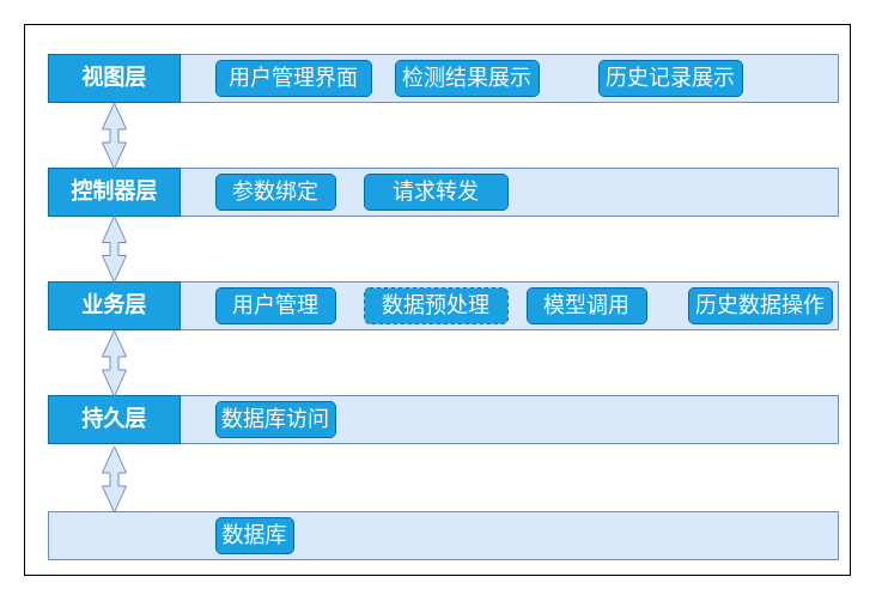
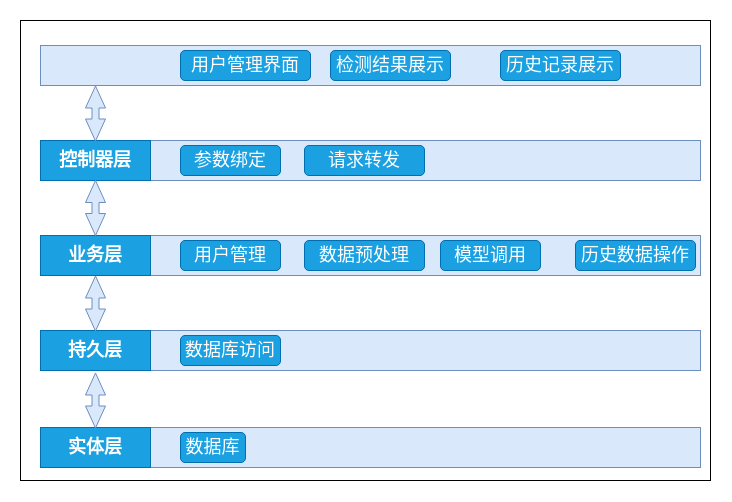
  <mxCell id="0" />
  <mxCell id="1" parent="0" />
  <mxCell id="2" value="" style="rounded=0;whiteSpace=wrap;html=1;" vertex="1" parent="1"><mxGeometry x="20" y="20" width="690" height="460" as="geometry" /></mxCell>
  <mxCell id="3" value="" style="rounded=0;whiteSpace=wrap;html=1;fillColor=#dae8fc;strokeColor=#6c8ebf;" vertex="1" parent="1"><mxGeometry x="40" y="45" width="660" height="40" as="geometry" /></mxCell>
- <mxCell id="4" value="&lt;font style=&quot;font-size: 18px&quot;&gt;&lt;b&gt;视图层&lt;/b&gt;&lt;/font&gt;" style="rounded=0;whiteSpace=wrap;html=1;fillColor=#1ba1e2;strokeColor=#006EAF;fontColor=#ffffff;" vertex="1" parent="1"><mxGeometry x="40" y="45" width="110" height="40" as="geometry" /></mxCell>
  <mxCell id="5" value="用户管理界面" style="rounded=1;whiteSpace=wrap;html=1;fontSize=18;fillColor=#1ba1e2;strokeColor=#006EAF;fontColor=#ffffff;" vertex="1" parent="1"><mxGeometry x="180" y="50" width="130" height="30" as="geometry" /></mxCell>
  <mxCell id="6" value="检测结果展示" style="rounded=1;whiteSpace=wrap;html=1;fontSize=18;fillColor=#1ba1e2;strokeColor=#006EAF;fontColor=#ffffff;" vertex="1" parent="1"><mxGeometry x="330" y="50" width="120" height="30" as="geometry" /></mxCell>
  <mxCell id="7" value="历史记录展示" style="rounded=1;whiteSpace=wrap;html=1;fontSize=18;fillColor=#1ba1e2;strokeColor=#006EAF;fontColor=#ffffff;" vertex="1" parent="1"><mxGeometry x="500" y="50" width="120" height="30" as="geometry" /></mxCell>
  <mxCell id="8" value="" style="rounded=0;whiteSpace=wrap;html=1;fillColor=#dae8fc;strokeColor=#6c8ebf;" vertex="1" parent="1"><mxGeometry x="40" y="140" width="660" height="40" as="geometry" /></mxCell>
  <mxCell id="9" value="&lt;font style=&quot;font-size: 18px&quot;&gt;&lt;b&gt;控制器层&lt;/b&gt;&lt;/font&gt;" style="rounded=0;whiteSpace=wrap;html=1;fillColor=#1ba1e2;strokeColor=#006EAF;fontColor=#ffffff;" vertex="1" parent="1"><mxGeometry x="40" y="140" width="110" height="40" as="geometry" /></mxCell>
  <mxCell id="10" value="参数绑定" style="rounded=1;whiteSpace=wrap;html=1;fontSize=18;fillColor=#1ba1e2;strokeColor=#006EAF;fontColor=#ffffff;" vertex="1" parent="1"><mxGeometry x="180" y="145" width="100" height="30" as="geometry" /></mxCell>
  <mxCell id="11" value="请求转发" style="rounded=1;whiteSpace=wrap;html=1;fontSize=18;fillColor=#1ba1e2;strokeColor=#006EAF;fontColor=#ffffff;" vertex="1" parent="1"><mxGeometry x="304" y="145" width="120" height="30" as="geometry" /></mxCell>
  <mxCell id="12" value="" style="rounded=0;whiteSpace=wrap;html=1;fillColor=#dae8fc;strokeColor=#6c8ebf;" vertex="1" parent="1"><mxGeometry x="40" y="427" width="660" height="40" as="geometry" /></mxCell>
+ <mxCell id="13" value="&lt;font style=&quot;font-size: 18px&quot;&gt;&lt;b&gt;实体层&lt;/b&gt;&lt;/font&gt;" style="rounded=0;whiteSpace=wrap;html=1;fillColor=#1ba1e2;strokeColor=#006EAF;fontColor=#ffffff;" vertex="1" parent="1"><mxGeometry x="40" y="427" width="110" height="40" as="geometry" /></mxCell>
  <mxCell id="14" value="数据库" style="rounded=1;whiteSpace=wrap;html=1;fontSize=18;fillColor=#1ba1e2;strokeColor=#006EAF;fontColor=#ffffff;" vertex="1" parent="1"><mxGeometry x="180" y="432" width="65" height="30" as="geometry" /></mxCell>
  <mxCell id="15" value="" style="rounded=0;whiteSpace=wrap;html=1;fillColor=#dae8fc;strokeColor=#6c8ebf;" vertex="1" parent="1"><mxGeometry x="40" y="330" width="660" height="40" as="geometry" /></mxCell>
  <mxCell id="16" value="&lt;span style=&quot;font-size: 18px&quot;&gt;&lt;b&gt;持久层&lt;/b&gt;&lt;/span&gt;" style="rounded=0;whiteSpace=wrap;html=1;fillColor=#1ba1e2;strokeColor=#006EAF;fontColor=#ffffff;" vertex="1" parent="1"><mxGeometry x="40" y="330" width="110" height="40" as="geometry" /></mxCell>
  <mxCell id="17" value="数据库访问" style="rounded=1;whiteSpace=wrap;html=1;fontSize=18;fillColor=#1ba1e2;strokeColor=#006EAF;fontColor=#ffffff;" vertex="1" parent="1"><mxGeometry x="180" y="335" width="100" height="30" as="geometry" /></mxCell>
  <mxCell id="18" value="" style="rounded=0;whiteSpace=wrap;html=1;fillColor=#dae8fc;strokeColor=#6c8ebf;" vertex="1" parent="1"><mxGeometry x="40" y="235" width="660" height="40" as="geometry" /></mxCell>
  <mxCell id="19" value="&lt;span style=&quot;font-size: 18px&quot;&gt;&lt;b&gt;业务层&lt;/b&gt;&lt;/span&gt;" style="rounded=0;whiteSpace=wrap;html=1;fillColor=#1ba1e2;strokeColor=#006EAF;fontColor=#ffffff;" vertex="1" parent="1"><mxGeometry x="40" y="235" width="110" height="40" as="geometry" /></mxCell>
  <mxCell id="20" value="用户管理" style="rounded=1;whiteSpace=wrap;html=1;fontSize=18;fillColor=#1ba1e2;strokeColor=#006EAF;fontColor=#ffffff;" vertex="1" parent="1"><mxGeometry x="180" y="240" width="100" height="30" as="geometry" /></mxCell>
- <mxCell id="21" value="数据预处理" style="rounded=1;whiteSpace=wrap;html=1;fontSize=18;fillColor=#1ba1e2;strokeColor=#006EAF;fontColor=#ffffff;dashed=1;" vertex="1" parent="1"><mxGeometry x="304" y="240" width="120" height="30" as="geometry" /></mxCell>
+ <mxCell id="21" value="数据预处理" style="rounded=1;whiteSpace=wrap;html=1;fontSize=18;fillColor=#1ba1e2;strokeColor=#006EAF;fontColor=#ffffff;" vertex="1" parent="1"><mxGeometry x="304" y="240" width="120" height="30" as="geometry" /></mxCell>
  <mxCell id="22" value="模型调用" style="rounded=1;whiteSpace=wrap;html=1;fontSize=18;fillColor=#1ba1e2;strokeColor=#006EAF;fontColor=#ffffff;" vertex="1" parent="1"><mxGeometry x="440" y="240" width="100" height="30" as="geometry" /></mxCell>
  <mxCell id="23" value="历史数据操作" style="rounded=1;whiteSpace=wrap;html=1;fontSize=18;fillColor=#1ba1e2;strokeColor=#006EAF;fontColor=#ffffff;" vertex="1" parent="1"><mxGeometry x="575" y="240" width="120" height="30" as="geometry" /></mxCell>
  <mxCell id="24" value="" style="html=1;shadow=0;dashed=0;align=center;verticalAlign=middle;shape=mxgraph.arrows2.twoWayArrow;dy=0.65;dx=22;fontSize=18;rotation=-90;fillColor=#dae8fc;strokeColor=#6c8ebf;" vertex="1" parent="1"><mxGeometry x="67.5" y="197.5" width="55" height="20" as="geometry" /></mxCell>
  <mxCell id="25" value="" style="html=1;shadow=0;dashed=0;align=center;verticalAlign=middle;shape=mxgraph.arrows2.twoWayArrow;dy=0.65;dx=22;fontSize=18;rotation=-90;fillColor=#dae8fc;strokeColor=#6c8ebf;" vertex="1" parent="1"><mxGeometry x="67.5" y="390" width="55" height="20" as="geometry" /></mxCell>
  <mxCell id="26" value="" style="html=1;shadow=0;dashed=0;align=center;verticalAlign=middle;shape=mxgraph.arrows2.twoWayArrow;dy=0.65;dx=22;fontSize=18;rotation=-90;fillColor=#dae8fc;strokeColor=#6c8ebf;" vertex="1" parent="1"><mxGeometry x="67.5" y="293" width="55" height="20" as="geometry" /></mxCell>
  <mxCell id="27" value="" style="html=1;shadow=0;dashed=0;align=center;verticalAlign=middle;shape=mxgraph.arrows2.twoWayArrow;dy=0.65;dx=22;fontSize=18;rotation=-90;fillColor=#dae8fc;strokeColor=#6c8ebf;" vertex="1" parent="1"><mxGeometry x="67.5" y="103" width="55" height="20" as="geometry" /></mxCell>
